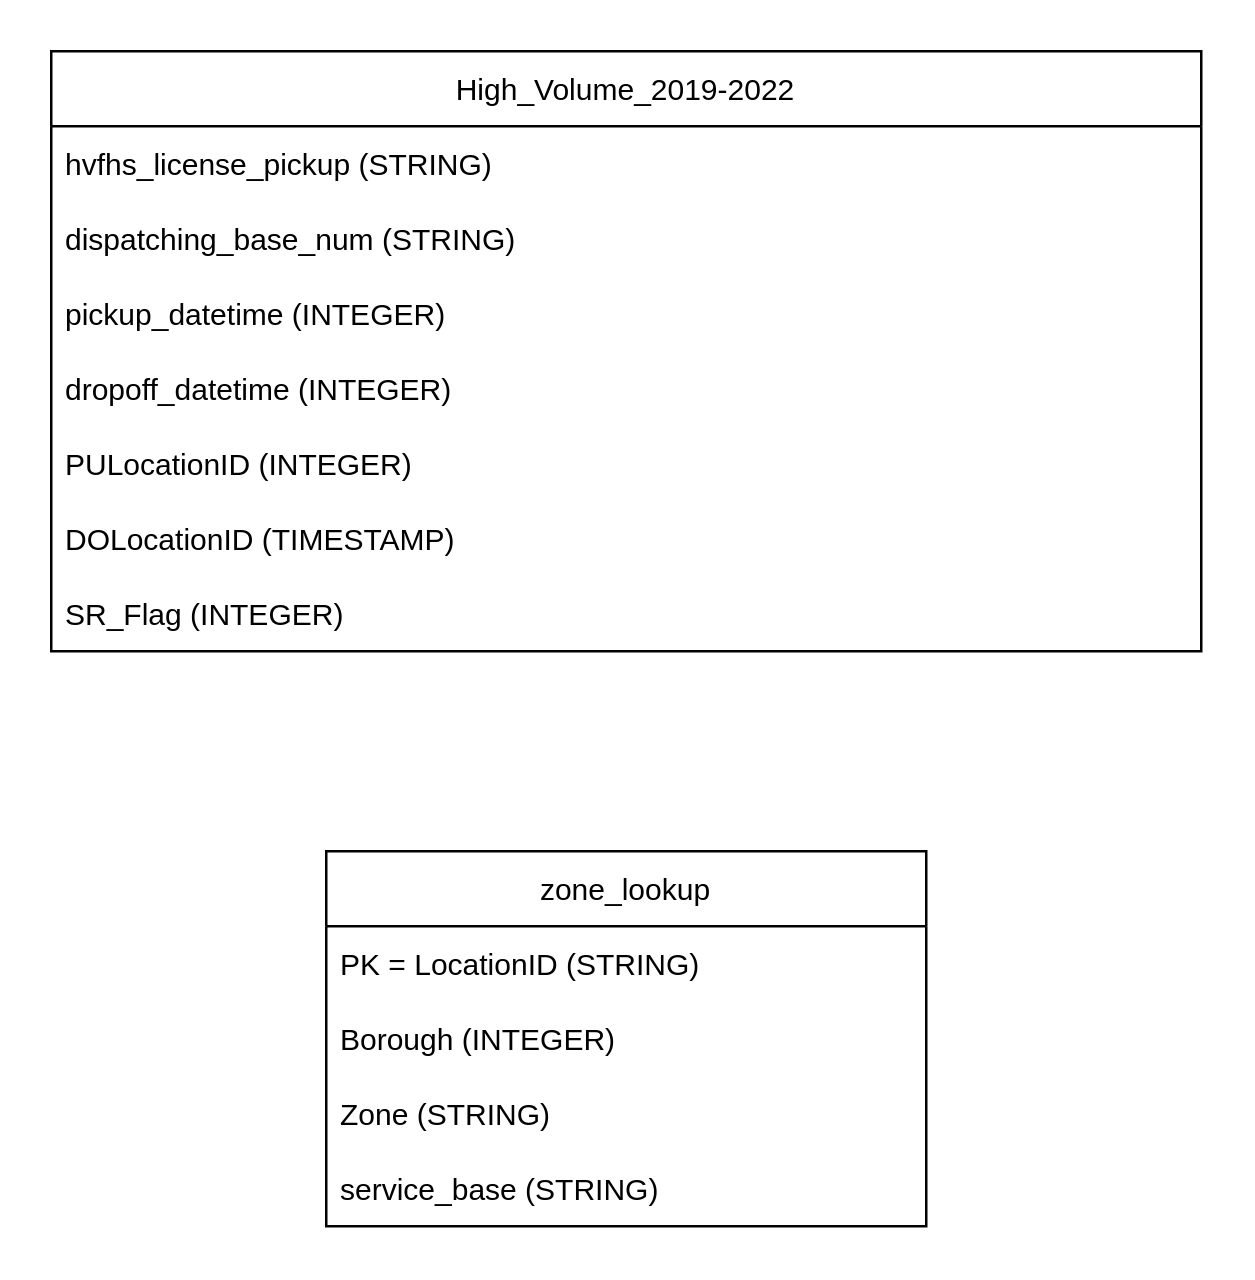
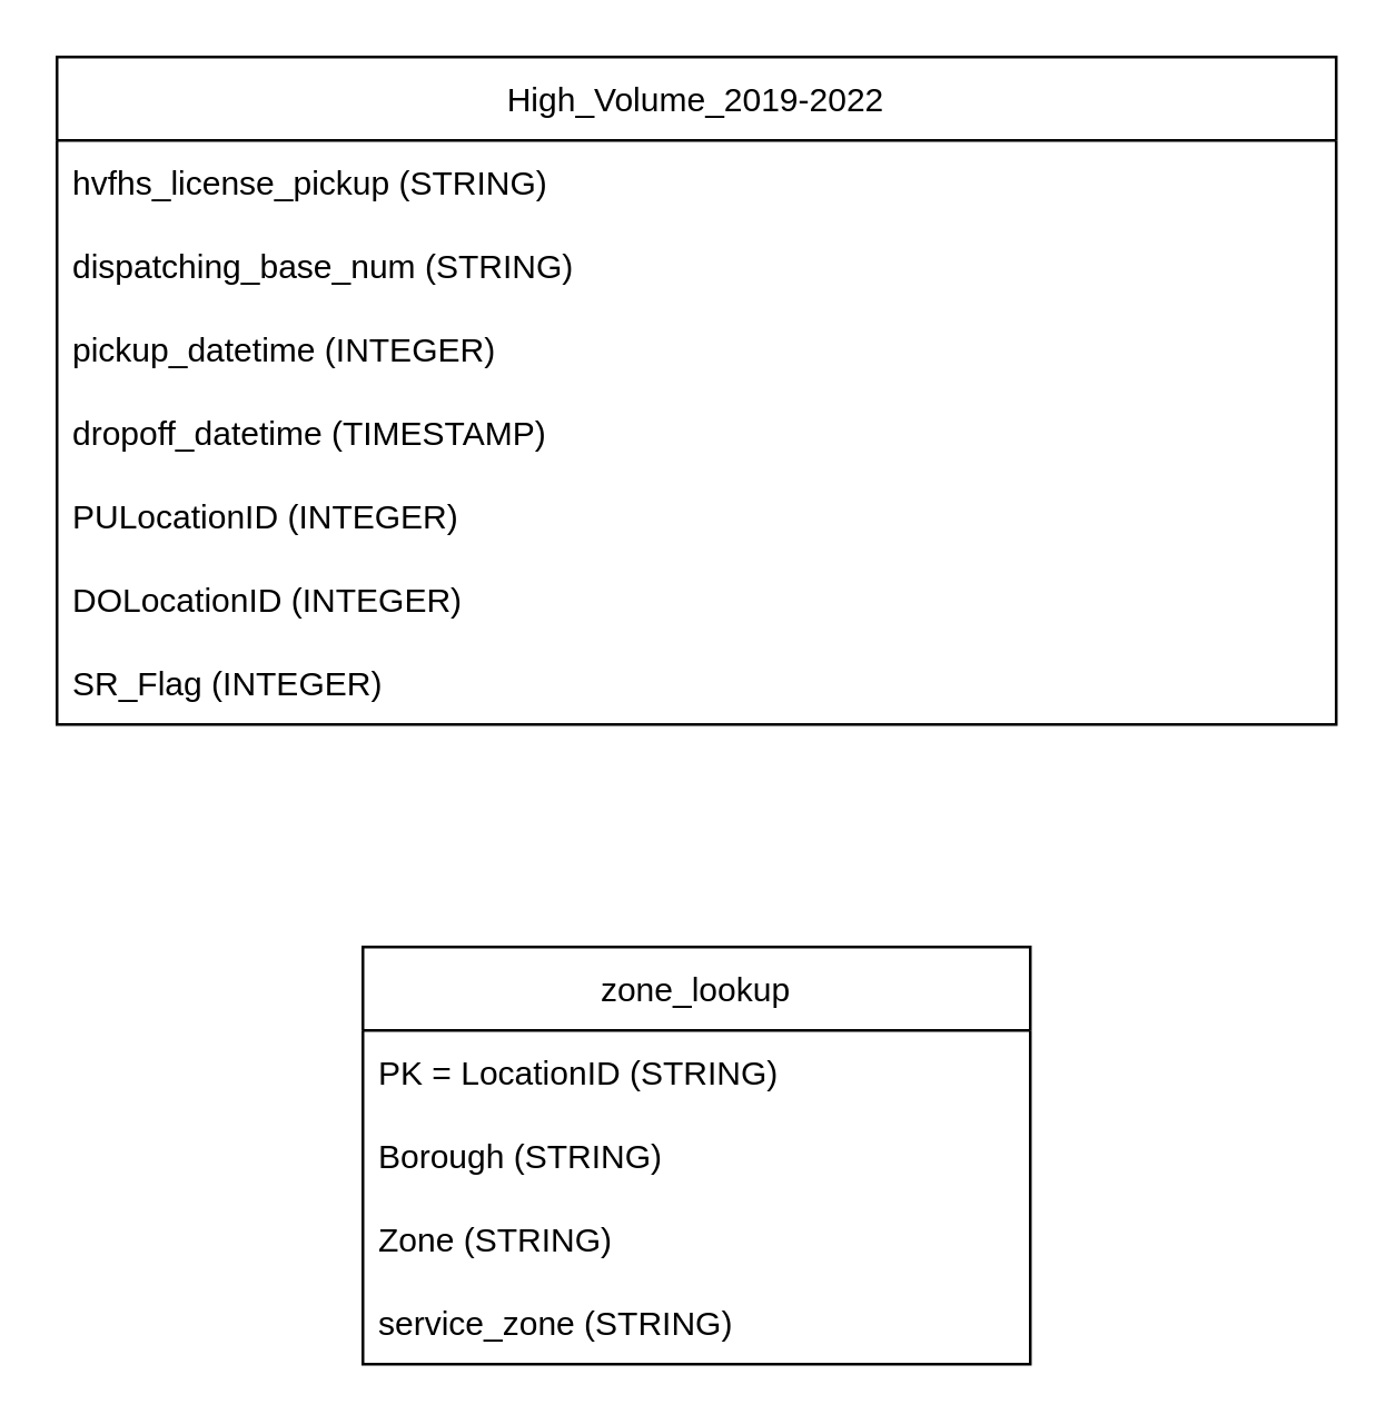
  <mxCell id="0" />
  <mxCell id="1" parent="0" />
  <mxCell id="2" value="High_Volume_2019-2022" style="swimlane;fontStyle=0;childLayout=stackLayout;horizontal=1;startSize=30;horizontalStack=0;resizeParent=1;resizeParentMax=0;resizeLast=0;collapsible=1;marginBottom=0;" vertex="1" parent="1"><mxGeometry x="20" y="20" width="460" height="240" as="geometry" /></mxCell>
  <mxCell id="3" value="hvfhs_license_pickup (STRING)" style="text;strokeColor=none;fillColor=none;align=left;verticalAlign=middle;spacingLeft=4;spacingRight=4;overflow=hidden;points=[[0,0.5],[1,0.5]];portConstraint=eastwest;rotatable=0;" vertex="1" parent="2"><mxGeometry y="30" width="460" height="30" as="geometry" /></mxCell>
  <mxCell id="4" value="dispatching_base_num (STRING)" style="text;strokeColor=none;fillColor=none;align=left;verticalAlign=middle;spacingLeft=4;spacingRight=4;overflow=hidden;points=[[0,0.5],[1,0.5]];portConstraint=eastwest;rotatable=0;" vertex="1" parent="2"><mxGeometry y="60" width="460" height="30" as="geometry" /></mxCell>
  <mxCell id="5" value="pickup_datetime (INTEGER)" style="text;strokeColor=none;fillColor=none;align=left;verticalAlign=middle;spacingLeft=4;spacingRight=4;overflow=hidden;points=[[0,0.5],[1,0.5]];portConstraint=eastwest;rotatable=0;" vertex="1" parent="2"><mxGeometry y="90" width="460" height="30" as="geometry" /></mxCell>
- <mxCell id="6" value="dropoff_datetime (INTEGER)" style="text;strokeColor=none;fillColor=none;align=left;verticalAlign=middle;spacingLeft=4;spacingRight=4;overflow=hidden;points=[[0,0.5],[1,0.5]];portConstraint=eastwest;rotatable=0;" vertex="1" parent="2"><mxGeometry y="120" width="460" height="30" as="geometry" /></mxCell>
+ <mxCell id="6" value="dropoff_datetime (TIMESTAMP)" style="text;strokeColor=none;fillColor=none;align=left;verticalAlign=middle;spacingLeft=4;spacingRight=4;overflow=hidden;points=[[0,0.5],[1,0.5]];portConstraint=eastwest;rotatable=0;" vertex="1" parent="2"><mxGeometry y="120" width="460" height="30" as="geometry" /></mxCell>
  <mxCell id="7" value="PULocationID (INTEGER)" style="text;strokeColor=none;fillColor=none;align=left;verticalAlign=middle;spacingLeft=4;spacingRight=4;overflow=hidden;points=[[0,0.5],[1,0.5]];portConstraint=eastwest;rotatable=0;" vertex="1" parent="2"><mxGeometry y="150" width="460" height="30" as="geometry" /></mxCell>
- <mxCell id="8" value="DOLocationID (TIMESTAMP)" style="text;strokeColor=none;fillColor=none;align=left;verticalAlign=middle;spacingLeft=4;spacingRight=4;overflow=hidden;points=[[0,0.5],[1,0.5]];portConstraint=eastwest;rotatable=0;" vertex="1" parent="2"><mxGeometry y="180" width="460" height="30" as="geometry" /></mxCell>
+ <mxCell id="8" value="DOLocationID (INTEGER)" style="text;strokeColor=none;fillColor=none;align=left;verticalAlign=middle;spacingLeft=4;spacingRight=4;overflow=hidden;points=[[0,0.5],[1,0.5]];portConstraint=eastwest;rotatable=0;" vertex="1" parent="2"><mxGeometry y="180" width="460" height="30" as="geometry" /></mxCell>
  <mxCell id="9" value="SR_Flag (INTEGER)" style="text;strokeColor=none;fillColor=none;align=left;verticalAlign=middle;spacingLeft=4;spacingRight=4;overflow=hidden;points=[[0,0.5],[1,0.5]];portConstraint=eastwest;rotatable=0;" vertex="1" parent="2"><mxGeometry y="210" width="460" height="30" as="geometry" /></mxCell>
  <mxCell id="10" value="zone_lookup" style="swimlane;fontStyle=0;childLayout=stackLayout;horizontal=1;startSize=30;horizontalStack=0;resizeParent=1;resizeParentMax=0;resizeLast=0;collapsible=1;marginBottom=0;" vertex="1" parent="1"><mxGeometry x="130" y="340" width="240" height="150" as="geometry" /></mxCell>
  <mxCell id="11" value="PK = LocationID (STRING)" style="text;strokeColor=none;fillColor=none;align=left;verticalAlign=middle;spacingLeft=4;spacingRight=4;overflow=hidden;points=[[0,0.5],[1,0.5]];portConstraint=eastwest;rotatable=0;" vertex="1" parent="10"><mxGeometry y="30" width="240" height="30" as="geometry" /></mxCell>
- <mxCell id="12" value="Borough (INTEGER)" style="text;strokeColor=none;fillColor=none;align=left;verticalAlign=middle;spacingLeft=4;spacingRight=4;overflow=hidden;points=[[0,0.5],[1,0.5]];portConstraint=eastwest;rotatable=0;" vertex="1" parent="10"><mxGeometry y="60" width="240" height="30" as="geometry" /></mxCell>
+ <mxCell id="12" value="Borough (STRING)" style="text;strokeColor=none;fillColor=none;align=left;verticalAlign=middle;spacingLeft=4;spacingRight=4;overflow=hidden;points=[[0,0.5],[1,0.5]];portConstraint=eastwest;rotatable=0;" vertex="1" parent="10"><mxGeometry y="60" width="240" height="30" as="geometry" /></mxCell>
  <mxCell id="13" value="Zone (STRING)" style="text;strokeColor=none;fillColor=none;align=left;verticalAlign=middle;spacingLeft=4;spacingRight=4;overflow=hidden;points=[[0,0.5],[1,0.5]];portConstraint=eastwest;rotatable=0;" vertex="1" parent="10"><mxGeometry y="90" width="240" height="30" as="geometry" /></mxCell>
- <mxCell id="14" value="service_base (STRING)" style="text;strokeColor=none;fillColor=none;align=left;verticalAlign=middle;spacingLeft=4;spacingRight=4;overflow=hidden;points=[[0,0.5],[1,0.5]];portConstraint=eastwest;rotatable=0;" vertex="1" parent="10"><mxGeometry y="120" width="240" height="30" as="geometry" /></mxCell>
+ <mxCell id="14" value="service_zone (STRING)" style="text;strokeColor=none;fillColor=none;align=left;verticalAlign=middle;spacingLeft=4;spacingRight=4;overflow=hidden;points=[[0,0.5],[1,0.5]];portConstraint=eastwest;rotatable=0;" vertex="1" parent="10"><mxGeometry y="120" width="240" height="30" as="geometry" /></mxCell>
